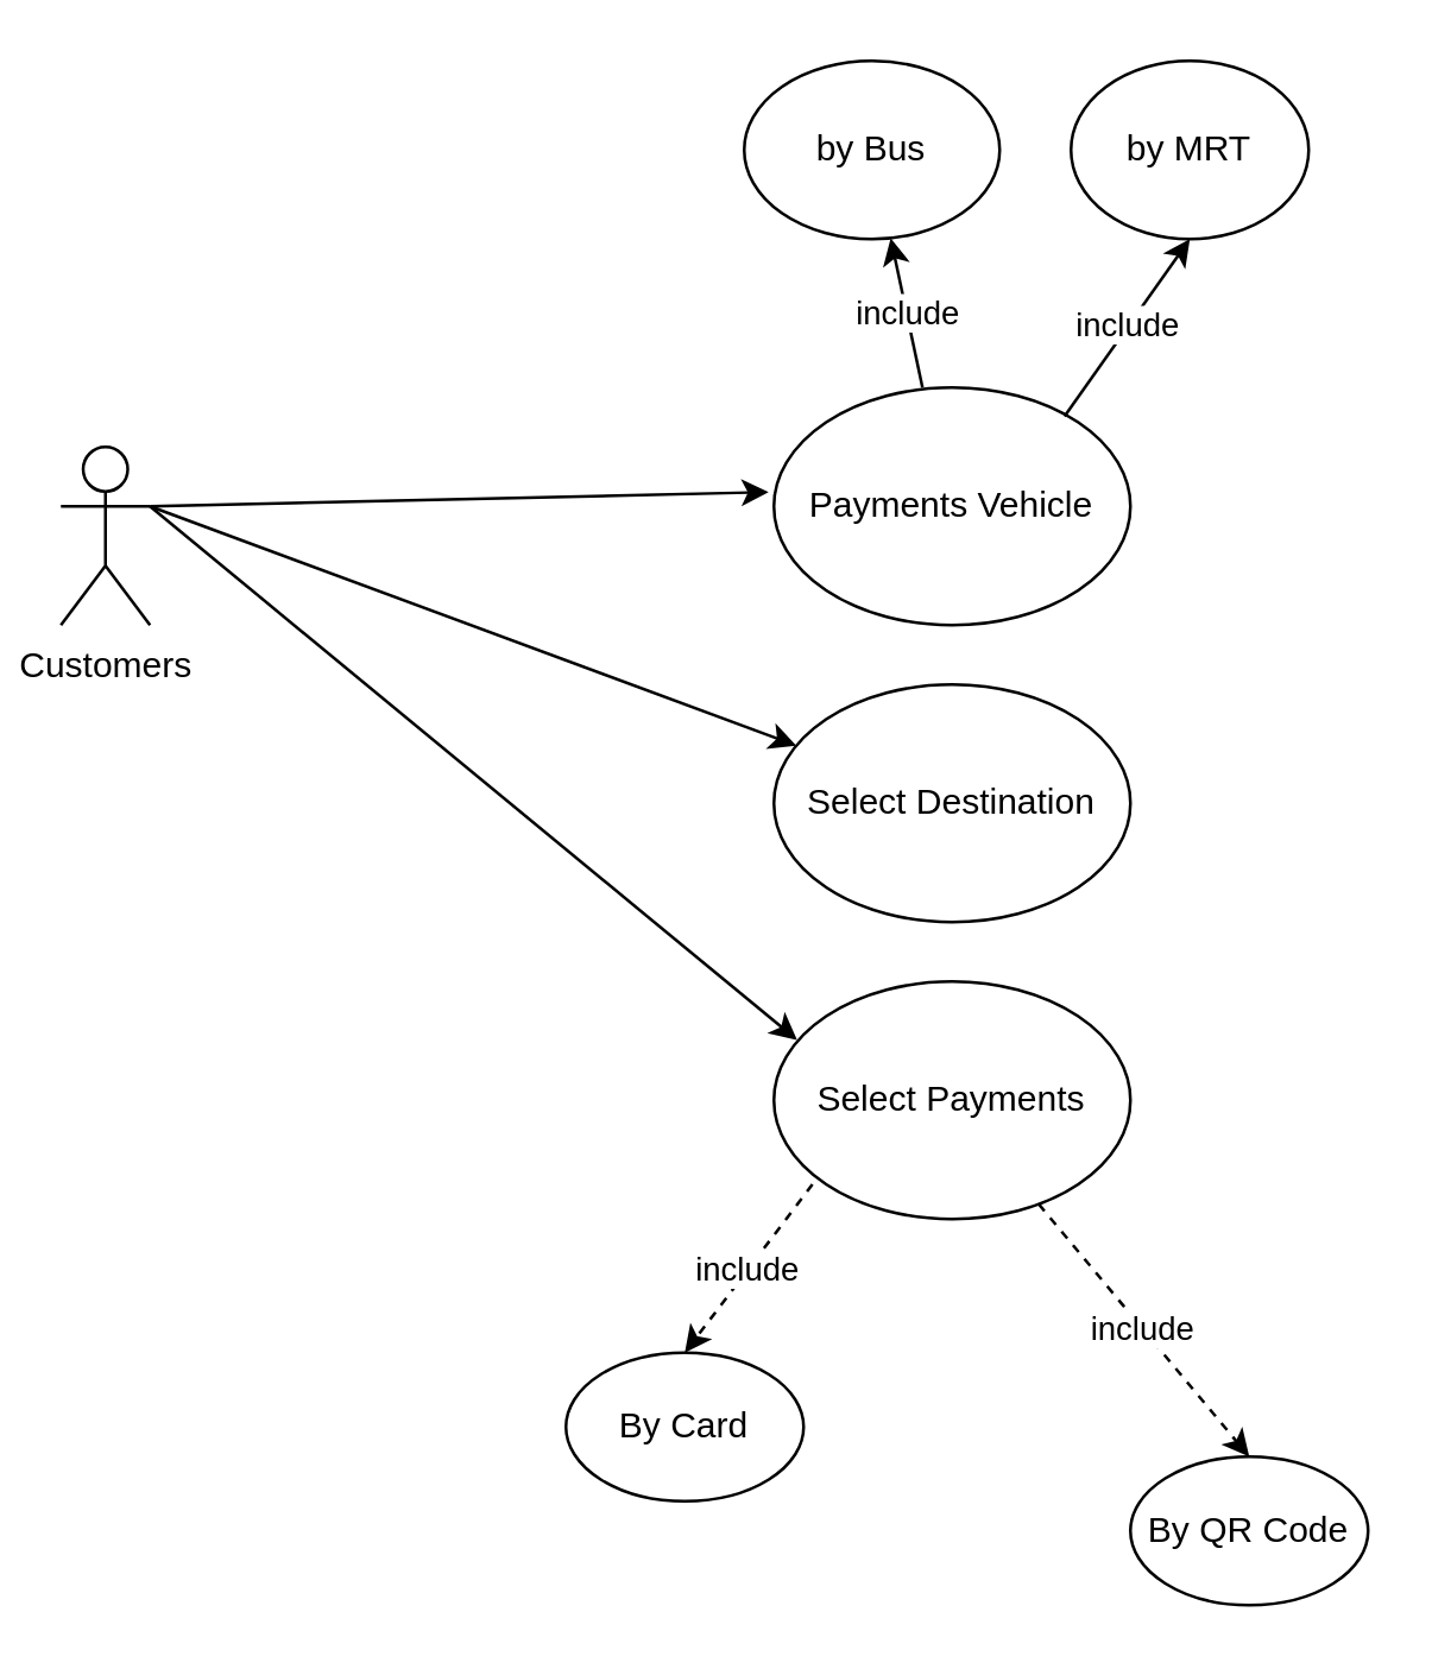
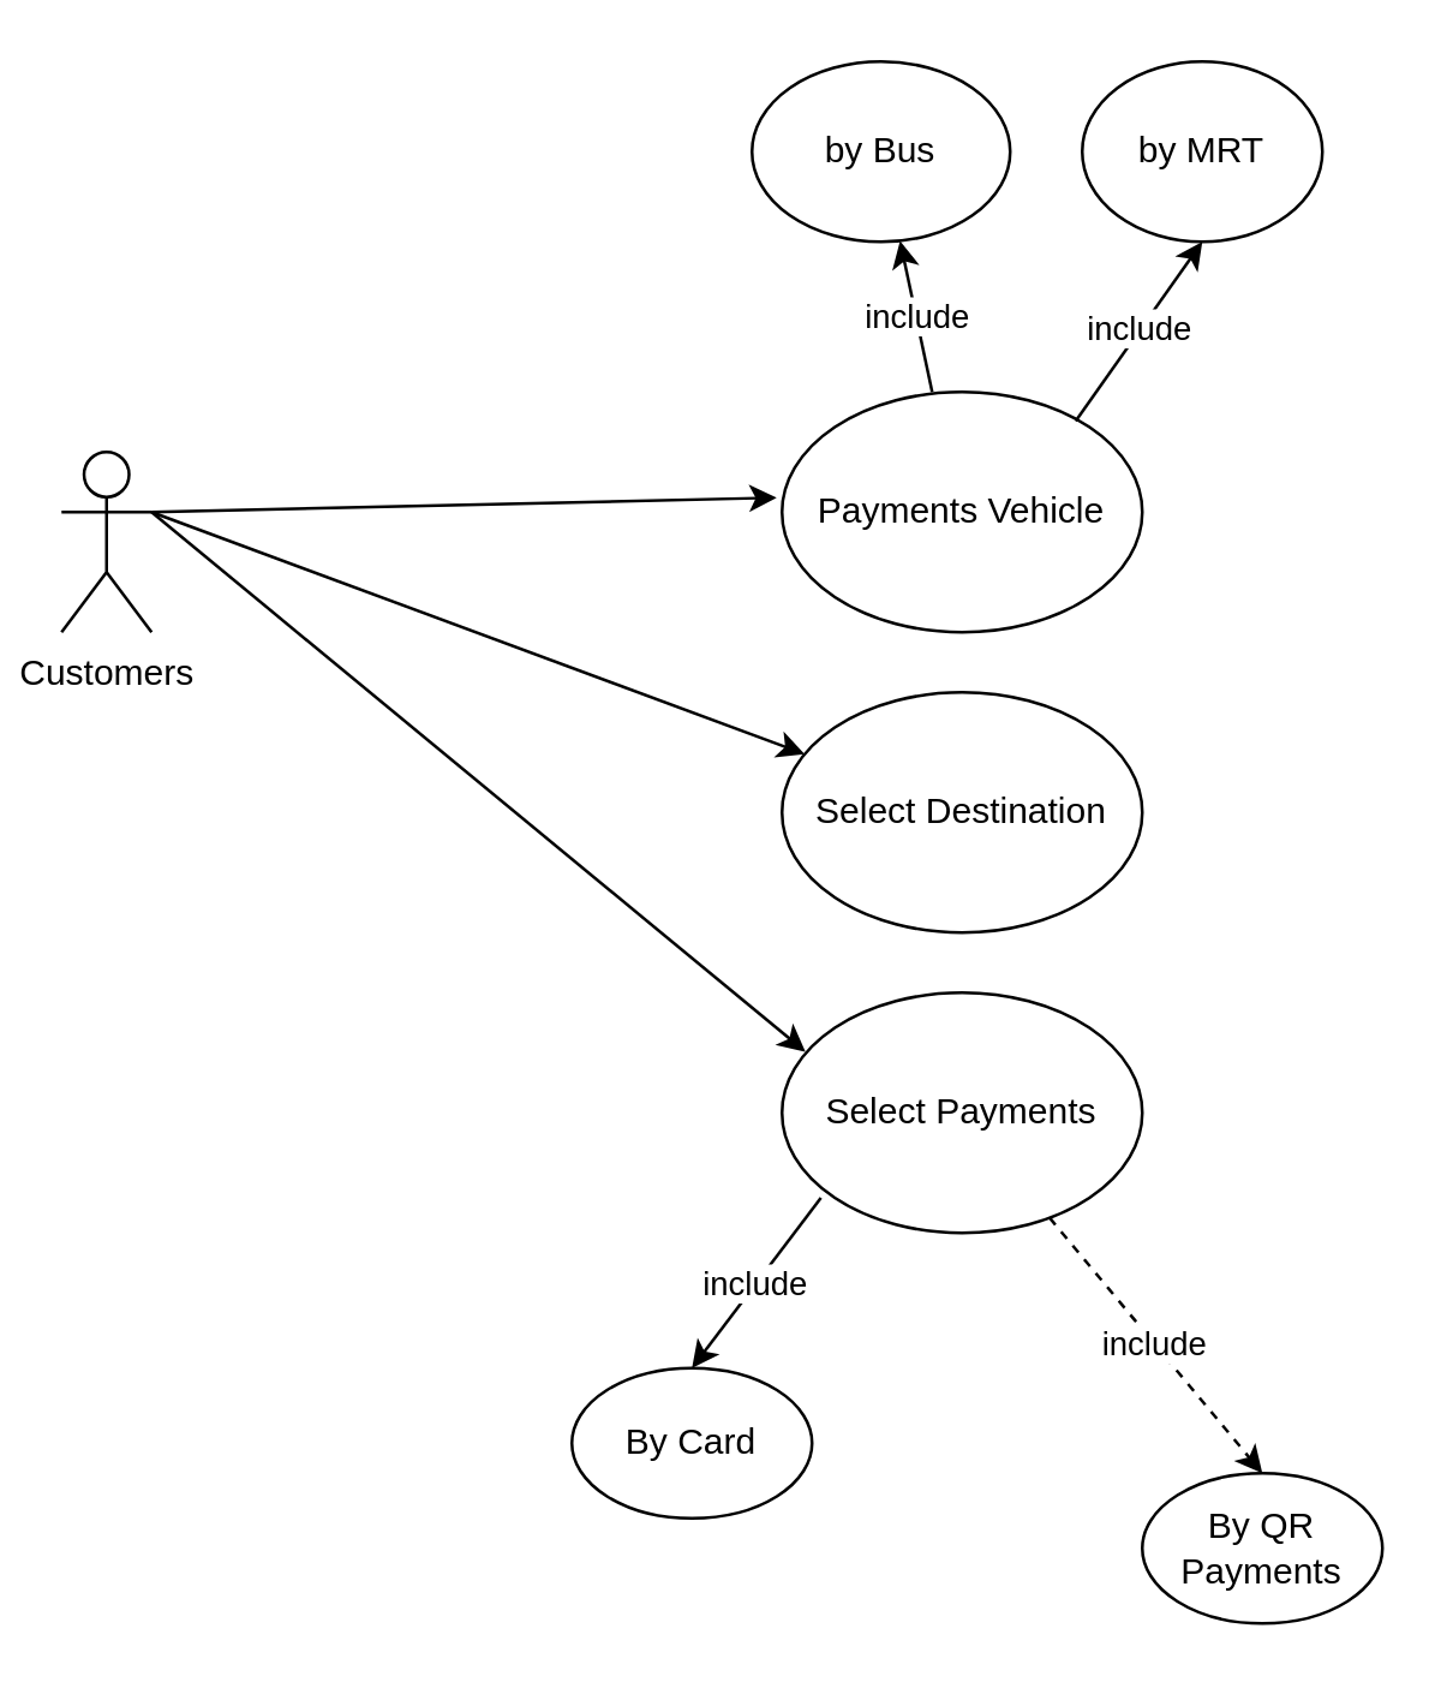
  <mxCell id="0" />
  <mxCell id="1" parent="0" />
  <mxCell id="2" value="Customers" style="shape=umlActor;verticalLabelPosition=bottom;verticalAlign=top;html=1;outlineConnect=0;" vertex="1" parent="1"><mxGeometry x="20" y="150" width="30" height="60" as="geometry" /></mxCell>
  <mxCell id="3" value="Payments Vehicle" style="ellipse;whiteSpace=wrap;html=1;" vertex="1" parent="1"><mxGeometry x="260" y="130" width="120" height="80" as="geometry" /></mxCell>
  <mxCell id="4" value="Select Payments" style="ellipse;whiteSpace=wrap;html=1;" vertex="1" parent="1"><mxGeometry x="260" y="330" width="120" height="80" as="geometry" /></mxCell>
  <mxCell id="5" value="" style="endArrow=classic;html=1;rounded=0;entryX=-0.015;entryY=0.44;entryDx=0;entryDy=0;entryPerimeter=0;" edge="1" parent="1" target="3"><mxGeometry width="50" height="50" relative="1" as="geometry"><mxPoint x="50" y="170" as="sourcePoint" /><mxPoint x="100" y="120" as="targetPoint" /></mxGeometry></mxCell>
  <mxCell id="6" value="" style="endArrow=classic;html=1;rounded=0;entryX=0.065;entryY=0.246;entryDx=0;entryDy=0;entryPerimeter=0;" edge="1" parent="1" target="4"><mxGeometry width="50" height="50" relative="1" as="geometry"><mxPoint x="50" y="170" as="sourcePoint" /><mxPoint x="100" y="120" as="targetPoint" /></mxGeometry></mxCell>
  <mxCell id="7" value="By Card" style="ellipse;whiteSpace=wrap;html=1;" vertex="1" parent="1"><mxGeometry x="190" y="455" width="80" height="50" as="geometry" /></mxCell>
- <mxCell id="8" value="By QR Code" style="ellipse;whiteSpace=wrap;html=1;" vertex="1" parent="1"><mxGeometry x="380" y="490" width="80" height="50" as="geometry" /></mxCell>
- <mxCell id="9" value="include" style="endArrow=classic;html=1;rounded=0;entryX=0.5;entryY=0;entryDx=0;entryDy=0;exitX=0.108;exitY=0.854;exitDx=0;exitDy=0;exitPerimeter=0;dashed=1;" edge="1" parent="1" source="4" target="7"><mxGeometry width="50" height="50" relative="1" as="geometry"><mxPoint x="290" y="350" as="sourcePoint" /><mxPoint x="340" y="300" as="targetPoint" /></mxGeometry></mxCell>
+ <mxCell id="8" value="By QR Payments" style="ellipse;whiteSpace=wrap;html=1;" vertex="1" parent="1"><mxGeometry x="380" y="490" width="80" height="50" as="geometry" /></mxCell>
+ <mxCell id="9" value="include" style="endArrow=classic;html=1;rounded=0;entryX=0.5;entryY=0;entryDx=0;entryDy=0;exitX=0.108;exitY=0.854;exitDx=0;exitDy=0;exitPerimeter=0;" edge="1" parent="1" source="4" target="7"><mxGeometry width="50" height="50" relative="1" as="geometry"><mxPoint x="290" y="350" as="sourcePoint" /><mxPoint x="340" y="300" as="targetPoint" /></mxGeometry></mxCell>
  <mxCell id="10" value="include" style="endArrow=classic;html=1;rounded=0;entryX=0.5;entryY=0;entryDx=0;entryDy=0;dashed=1;" edge="1" parent="1" source="4" target="8"><mxGeometry width="50" height="50" relative="1" as="geometry"><mxPoint x="364" y="350" as="sourcePoint" /><mxPoint x="414" y="300" as="targetPoint" /></mxGeometry></mxCell>
  <mxCell id="11" value="" style="endArrow=classic;html=1;rounded=0;" edge="1" parent="1" target="12"><mxGeometry width="50" height="50" relative="1" as="geometry"><mxPoint x="50" y="170" as="sourcePoint" /><mxPoint x="270" y="250" as="targetPoint" /></mxGeometry></mxCell>
  <mxCell id="12" value="Select Destination" style="ellipse;whiteSpace=wrap;html=1;" vertex="1" parent="1"><mxGeometry x="260" y="230" width="120" height="80" as="geometry" /></mxCell>
  <mxCell id="13" value="by Bus" style="ellipse;whiteSpace=wrap;html=1;" vertex="1" parent="1"><mxGeometry x="250" y="20" width="86" height="60" as="geometry" /></mxCell>
  <mxCell id="14" value="by MRT" style="ellipse;whiteSpace=wrap;html=1;" vertex="1" parent="1"><mxGeometry x="360" y="20" width="80" height="60" as="geometry" /></mxCell>
  <mxCell id="15" value="include" style="endArrow=classic;html=1;rounded=0;" edge="1" parent="1" target="13"><mxGeometry width="50" height="50" relative="1" as="geometry"><mxPoint x="310" y="130" as="sourcePoint" /><mxPoint x="360" y="80" as="targetPoint" /></mxGeometry></mxCell>
  <mxCell id="16" value="include" style="endArrow=classic;html=1;rounded=0;entryX=0.5;entryY=1;entryDx=0;entryDy=0;exitX=0.815;exitY=0.121;exitDx=0;exitDy=0;exitPerimeter=0;" edge="1" parent="1" source="3" target="14"><mxGeometry width="50" height="50" relative="1" as="geometry"><mxPoint x="364" y="140" as="sourcePoint" /><mxPoint x="414" y="90" as="targetPoint" /></mxGeometry></mxCell>
